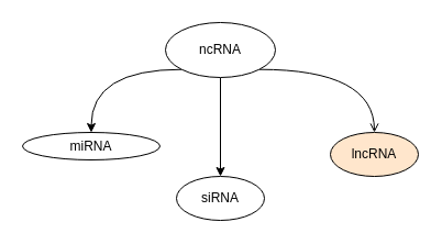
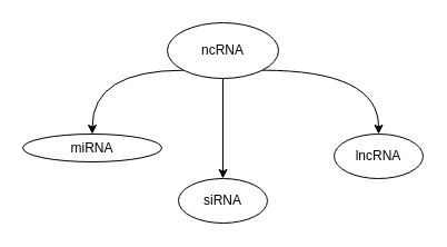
  <mxCell id="0" />
  <mxCell id="1" parent="0" />
  <mxCell id="2" style="edgeStyle=orthogonalEdgeStyle;rounded=0;orthogonalLoop=1;jettySize=auto;html=1;exitX=0;exitY=1;exitDx=0;exitDy=0;entryX=0.5;entryY=0;entryDx=0;entryDy=0;curved=1;" edge="1" parent="1" source="5" target="6"><mxGeometry relative="1" as="geometry" /></mxCell>
  <mxCell id="3" style="edgeStyle=orthogonalEdgeStyle;rounded=0;orthogonalLoop=1;jettySize=auto;html=1;exitX=0.5;exitY=1;exitDx=0;exitDy=0;entryX=0.5;entryY=0;entryDx=0;entryDy=0;" edge="1" parent="1" source="5" target="7"><mxGeometry relative="1" as="geometry" /></mxCell>
- <mxCell id="4" style="edgeStyle=orthogonalEdgeStyle;rounded=0;orthogonalLoop=1;jettySize=auto;html=1;exitX=1;exitY=1;exitDx=0;exitDy=0;entryX=0.5;entryY=0;entryDx=0;entryDy=0;curved=1;endArrow=open;" edge="1" parent="1" source="5" target="8"><mxGeometry relative="1" as="geometry" /></mxCell>
+ <mxCell id="4" style="edgeStyle=orthogonalEdgeStyle;rounded=0;orthogonalLoop=1;jettySize=auto;html=1;exitX=1;exitY=1;exitDx=0;exitDy=0;entryX=0.5;entryY=0;entryDx=0;entryDy=0;curved=1;" edge="1" parent="1" source="5" target="8"><mxGeometry relative="1" as="geometry" /></mxCell>
  <mxCell id="5" value="ncRNA" style="ellipse;whiteSpace=wrap;html=1;" vertex="1" parent="1"><mxGeometry x="150" y="20" width="100" height="50" as="geometry" /></mxCell>
  <mxCell id="6" value="miRNA" style="ellipse;whiteSpace=wrap;html=1;" vertex="1" parent="1"><mxGeometry x="20" y="120" width="125" height="25" as="geometry" /></mxCell>
  <mxCell id="7" value="siRNA" style="ellipse;whiteSpace=wrap;html=1;" vertex="1" parent="1"><mxGeometry x="160" y="160" width="80" height="40" as="geometry" /></mxCell>
- <mxCell id="8" value="lncRNA" style="ellipse;whiteSpace=wrap;html=1;fillColor=#ffe6cc;" vertex="1" parent="1"><mxGeometry x="300" y="120" width="80" height="40" as="geometry" /></mxCell>
+ <mxCell id="8" value="lncRNA" style="ellipse;whiteSpace=wrap;html=1;" vertex="1" parent="1"><mxGeometry x="300" y="120" width="80" height="40" as="geometry" /></mxCell>
